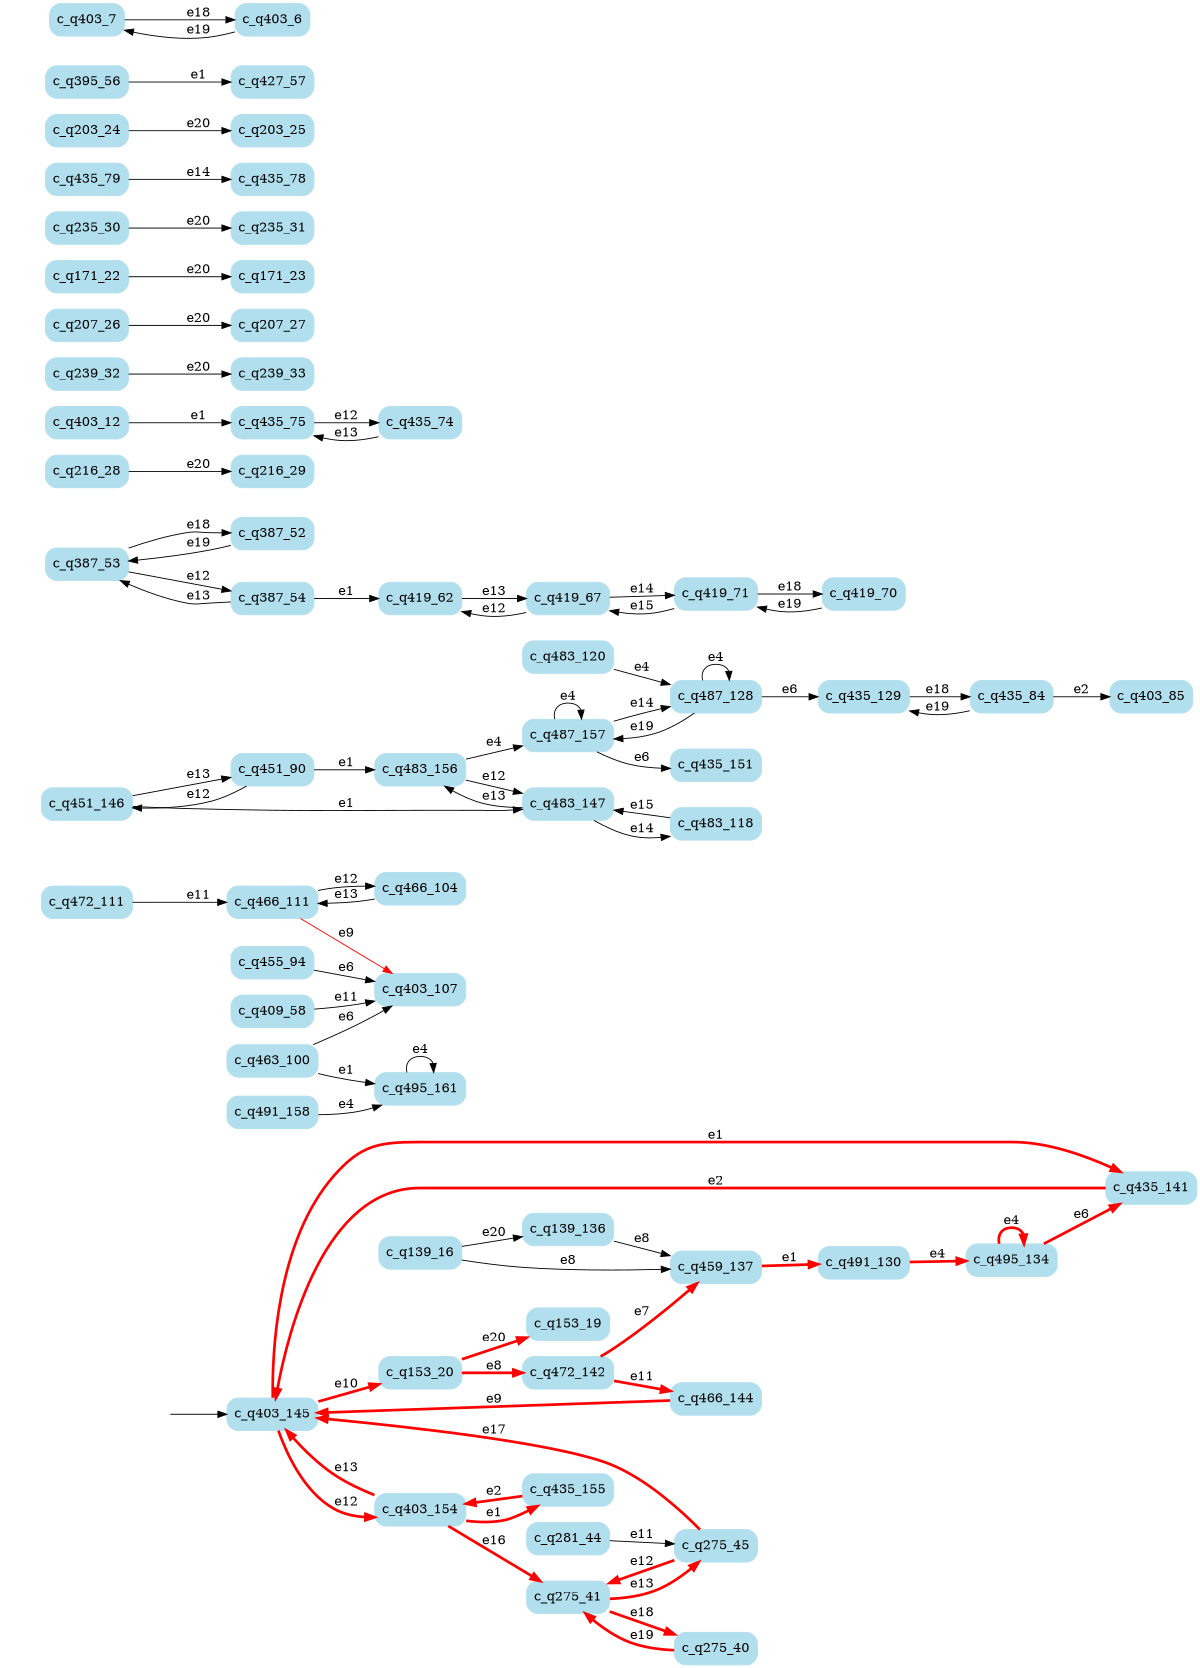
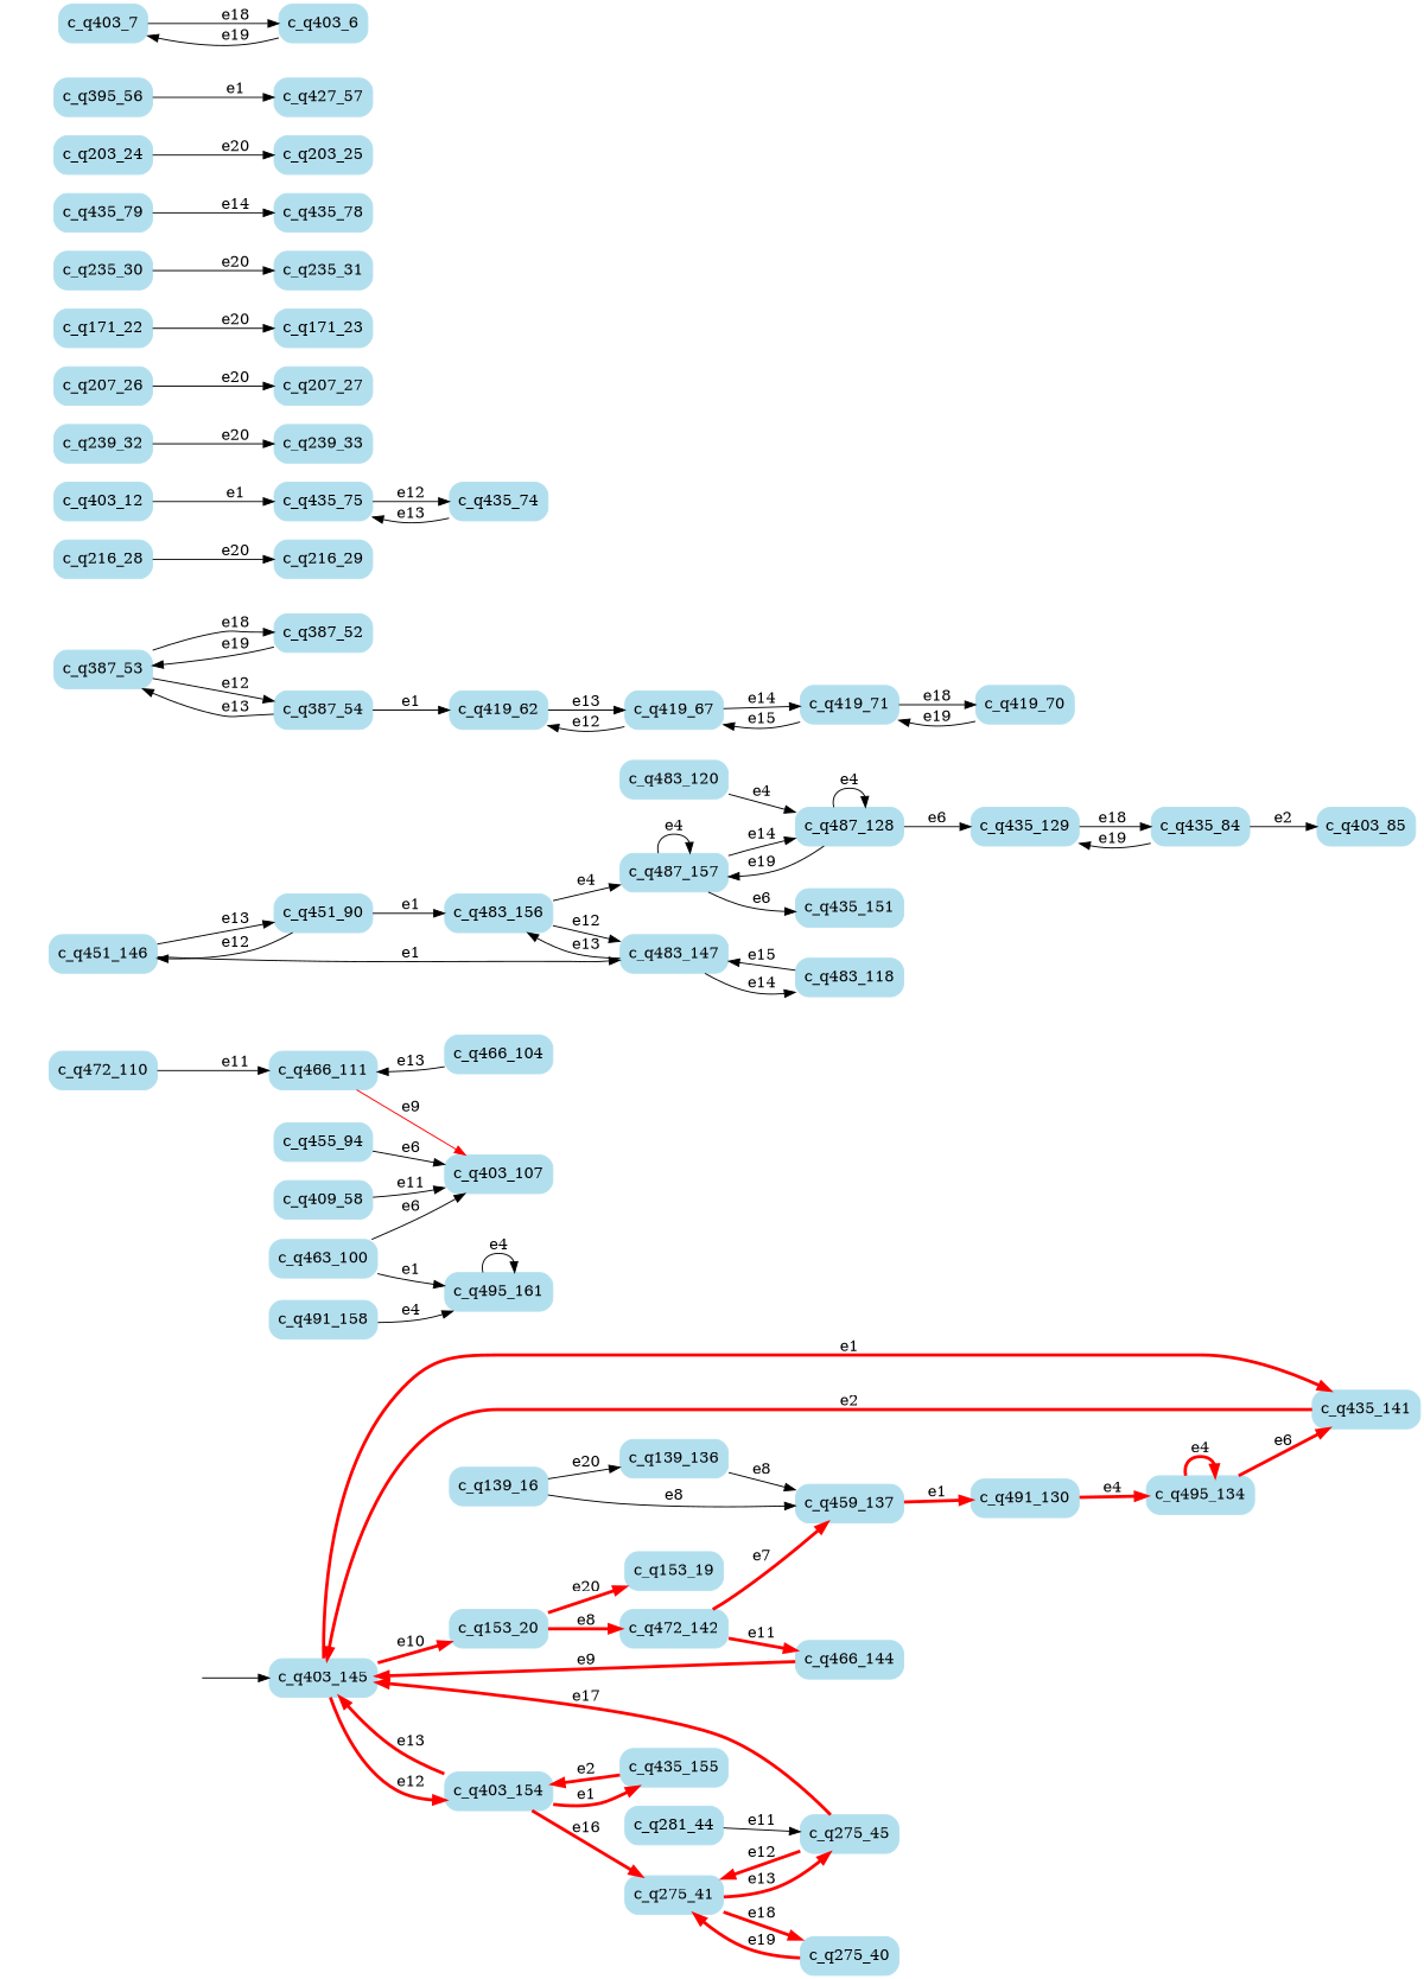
  digraph {
    rankdir=LR
    node [style="rounded, filled" color=lightblue2 shape=box]
    start_c_q403_145 [style=invisible color="" shape=""]
    n2 [label=c_q403_145]
    n3 [label=c_q153_20]
    n4 [label=c_q403_154]
    n5 [label=c_q435_141]
    n6 [label=c_q472_142]
    n7 [label=c_q153_19]
    n8 [label=c_q459_137]
    n9 [label=c_q466_144]
    n10 [label=c_q455_94]
    n11 [label=c_q403_107]
    n12 [label=c_q487_157]
    n13 [label=c_q487_128]
    n14 [label=c_q435_151]
    n15 [label=c_q275_45]
    n16 [label=c_q275_41]
    n17 [label=c_q275_40]
    n18 [label=c_q139_16]
    n19 [label=c_q139_136]
    n20 [label=c_q491_130]
    n21 [label=c_q435_155]
    n22 [label=c_q387_53]
    n23 [label=c_q387_52]
    n24 [label=c_q387_54]
    n25 [label=c_q419_62]
    n26 [label=c_q216_28]
    n27 [label=c_q216_29]
    n28 [label=c_q403_12]
    n29 [label=c_q435_75]
    n30 [label=c_q435_74]
    n31 [label=c_q451_146]
    n32 [label=c_q451_90]
    n33 [label=c_q483_147]
    n34 [label=c_q483_156]
    n35 [label=c_q483_118]
    n36 [label=c_q435_129]
    n37 [label=c_q435_84]
    n38 [label=c_q403_85]
    n39 [label=c_q239_32]
    n40 [label=c_q239_33]
    n41 [label=c_q495_134]
    n42 [label=c_q207_27]
    n43 [label=c_q466_104]
    n44 [label=c_q466_111]
    n45 [label=c_q419_67]
    n46 [label=c_q419_71]
    n47 [label=c_q419_70]
    n48 [label=c_q171_23]
    n49 [label=c_q207_26]
    n50 [label=c_q235_31]
-   n51 [label=c_q472_111]
+   n51 [label=c_q472_110]
    n52 [label=c_q281_44]
    n53 [label=c_q435_78]
    n54 [label=c_q435_79]
    n55 [label=c_q203_24]
    n56 [label=c_q203_25]
    n57 [label=c_q409_58]
    n58 [label=c_q463_100]
    n59 [label=c_q495_161]
    n60 [label=c_q395_56]
    n61 [label=c_q427_57]
    n62 [label=c_q483_120]
    n63 [label=c_q491_158]
    n64 [label=c_q403_7]
    n65 [label=c_q403_6]
    n66 [label=c_q171_22]
    n67 [label=c_q235_30]
    start_c_q403_145 -> n2
    n2 -> n3 [color=red label=e10 penwidth=3]
    n2 -> n4 [color=red label=e12 penwidth=3]
    n2 -> n5 [color=red label=e1 penwidth=3]
    n3 -> n6 [color=red label=e8 penwidth=3]
    n3 -> n7 [color=red label=e20 penwidth=3]
    n4 -> n2 [color=red label=e13 penwidth=3]
    n4 -> n16 [color=red label=e16 penwidth=3]
    n4 -> n21 [color=red label=e1 penwidth=3]
    n5 -> n2 [color=red label=e2 penwidth=3]
    n6 -> n8 [color=red label=e7 penwidth=3]
    n6 -> n9 [color=red label=e11 penwidth=3]
    n8 -> n20 [color=red label=e1 penwidth=3]
    n9 -> n2 [color=red label=e9 penwidth=3]
    n10 -> n11 [label=e6]
    n12 -> n12 [label=e4]
    n12 -> n13 [label=e14]
    n12 -> n14 [label=e6]
    n13 -> n12 [label=e19]
    n13 -> n13 [label=e4]
    n13 -> n36 [label=e6]
    n15 -> n2 [color=red label=e17 penwidth=3]
    n15 -> n16 [color=red label=e12 penwidth=3]
    n16 -> n15 [color=red label=e13 penwidth=3]
    n16 -> n17 [color=red label=e18 penwidth=3]
    n17 -> n16 [color=red label=e19 penwidth=3]
    n18 -> n8 [label=e8]
    n18 -> n19 [label=e20]
    n19 -> n8 [label=e8]
    n20 -> n41 [color=red label=e4 penwidth=3]
    n21 -> n4 [color=red label=e2 penwidth=3]
    n22 -> n23 [label=e18]
    n22 -> n24 [label=e12]
    n23 -> n22 [label=e19]
    n24 -> n22 [label=e13]
    n24 -> n25 [label=e1]
    n25 -> n45 [label=e13]
    n26 -> n27 [label=e20]
    n28 -> n29 [label=e1]
    n29 -> n30 [label=e12]
    n30 -> n29 [label=e13]
    n31 -> n32 [label=e13]
    n31 -> n33 [label=e1]
    n32 -> n31 [label=e12]
    n32 -> n34 [label=e1]
    n33 -> n34 [label=e13]
    n33 -> n35 [label=e14]
    n34 -> n12 [label=e4]
    n34 -> n33 [label=e12]
    n35 -> n33 [label=e15]
    n36 -> n37 [label=e18]
    n37 -> n36 [label=e19]
    n37 -> n38 [label=e2]
    n39 -> n40 [label=e20]
    n41 -> n5 [color=red label=e6 penwidth=3]
    n41 -> n41 [color=red label=e4 penwidth=3]
    n43 -> n44 [label=e13]
    n44 -> n11 [color=red label=e9]
-   n44 -> n43 [label=e12]
    n45 -> n25 [label=e12]
    n45 -> n46 [label=e14]
    n46 -> n45 [label=e15]
    n46 -> n47 [label=e18]
    n47 -> n46 [label=e19]
    n49 -> n42 [label=e20]
    n51 -> n44 [label=e11]
    n52 -> n15 [label=e11]
    n54 -> n53 [label=e14]
    n55 -> n56 [label=e20]
    n57 -> n11 [label=e11]
    n58 -> n11 [label=e6]
    n58 -> n59 [label=e1]
    n59 -> n59 [label=e4]
    n60 -> n61 [label=e1]
    n62 -> n13 [label=e4]
    n63 -> n59 [label=e4]
    n64 -> n65 [label=e18]
    n65 -> n64 [label=e19]
    n66 -> n48 [label=e20]
    n67 -> n50 [label=e20]
  }
